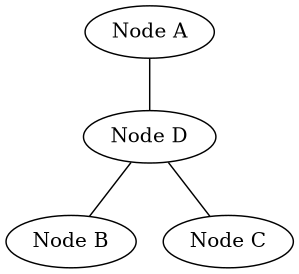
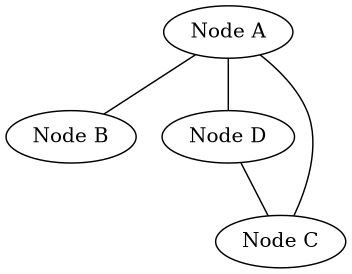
  graph {
    "Node A"
    "Node B"
    "Node D"
    "Node C"
-   "Node D" -- "Node B" [seconds=10.0]
+   "Node A" -- "Node B" [seconds=10.0]
    "Node A" -- "Node D" [seconds=25.0]
    "Node D" -- "Node C" [seconds=15.0]
+   "Node C" -- "Node A" [seconds=20.0]
  }
